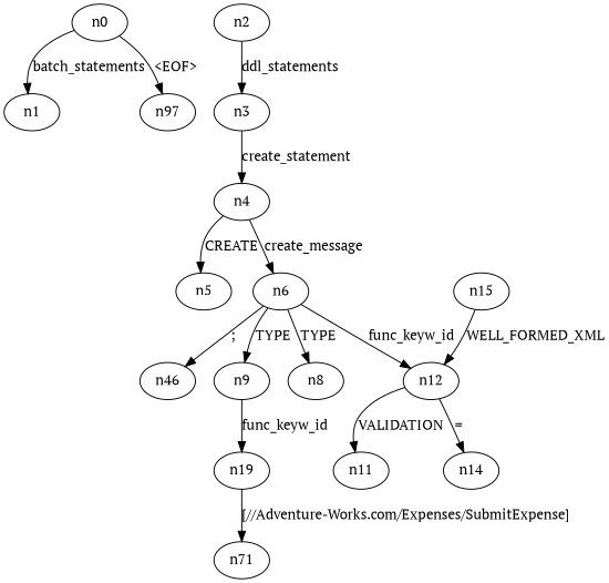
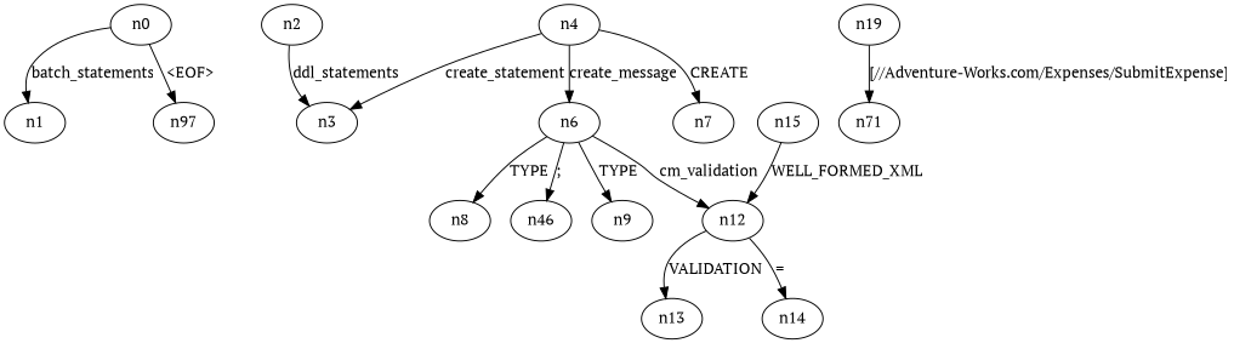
  digraph {
    fontname="PT Serif"
    node [fontname="PT Serif"]
    edge [fontname="PT Serif"]
    n0
    n1
    n17 [label=n97]
    n2
    n3
    n4
-   n5
+   n5 [label=n7]
    n6
    n8
    n9
    n12
    n16 [label=n46]
    n10 [label=n19]
-   n13 [label=n11]
+   n13
    n14
    n11 [label=n71]
    n15
    n0 -> n1 [label=batch_statements]
    n0 -> n17 [label="<EOF>"]
    n2 -> n3 [label=ddl_statements]
-   n3 -> n4 [label=create_statement]
+   n4 -> n3 [label=create_statement]
    n4 -> n5 [label=CREATE]
    n4 -> n6 [label=create_message]
    n6 -> n8 [label=TYPE]
    n6 -> n9 [label=TYPE]
-   n6 -> n12 [label=func_keyw_id]
+   n6 -> n12 [label=cm_validation]
    n6 -> n16 [label=";"]
-   n9 -> n10 [label=func_keyw_id]
    n12 -> n13 [label=VALIDATION]
    n12 -> n14 [label="="]
    n10 -> n11 [label="[//Adventure-Works.com/Expenses/SubmitExpense]"]
    n15 -> n12 [label=WELL_FORMED_XML]
  }
